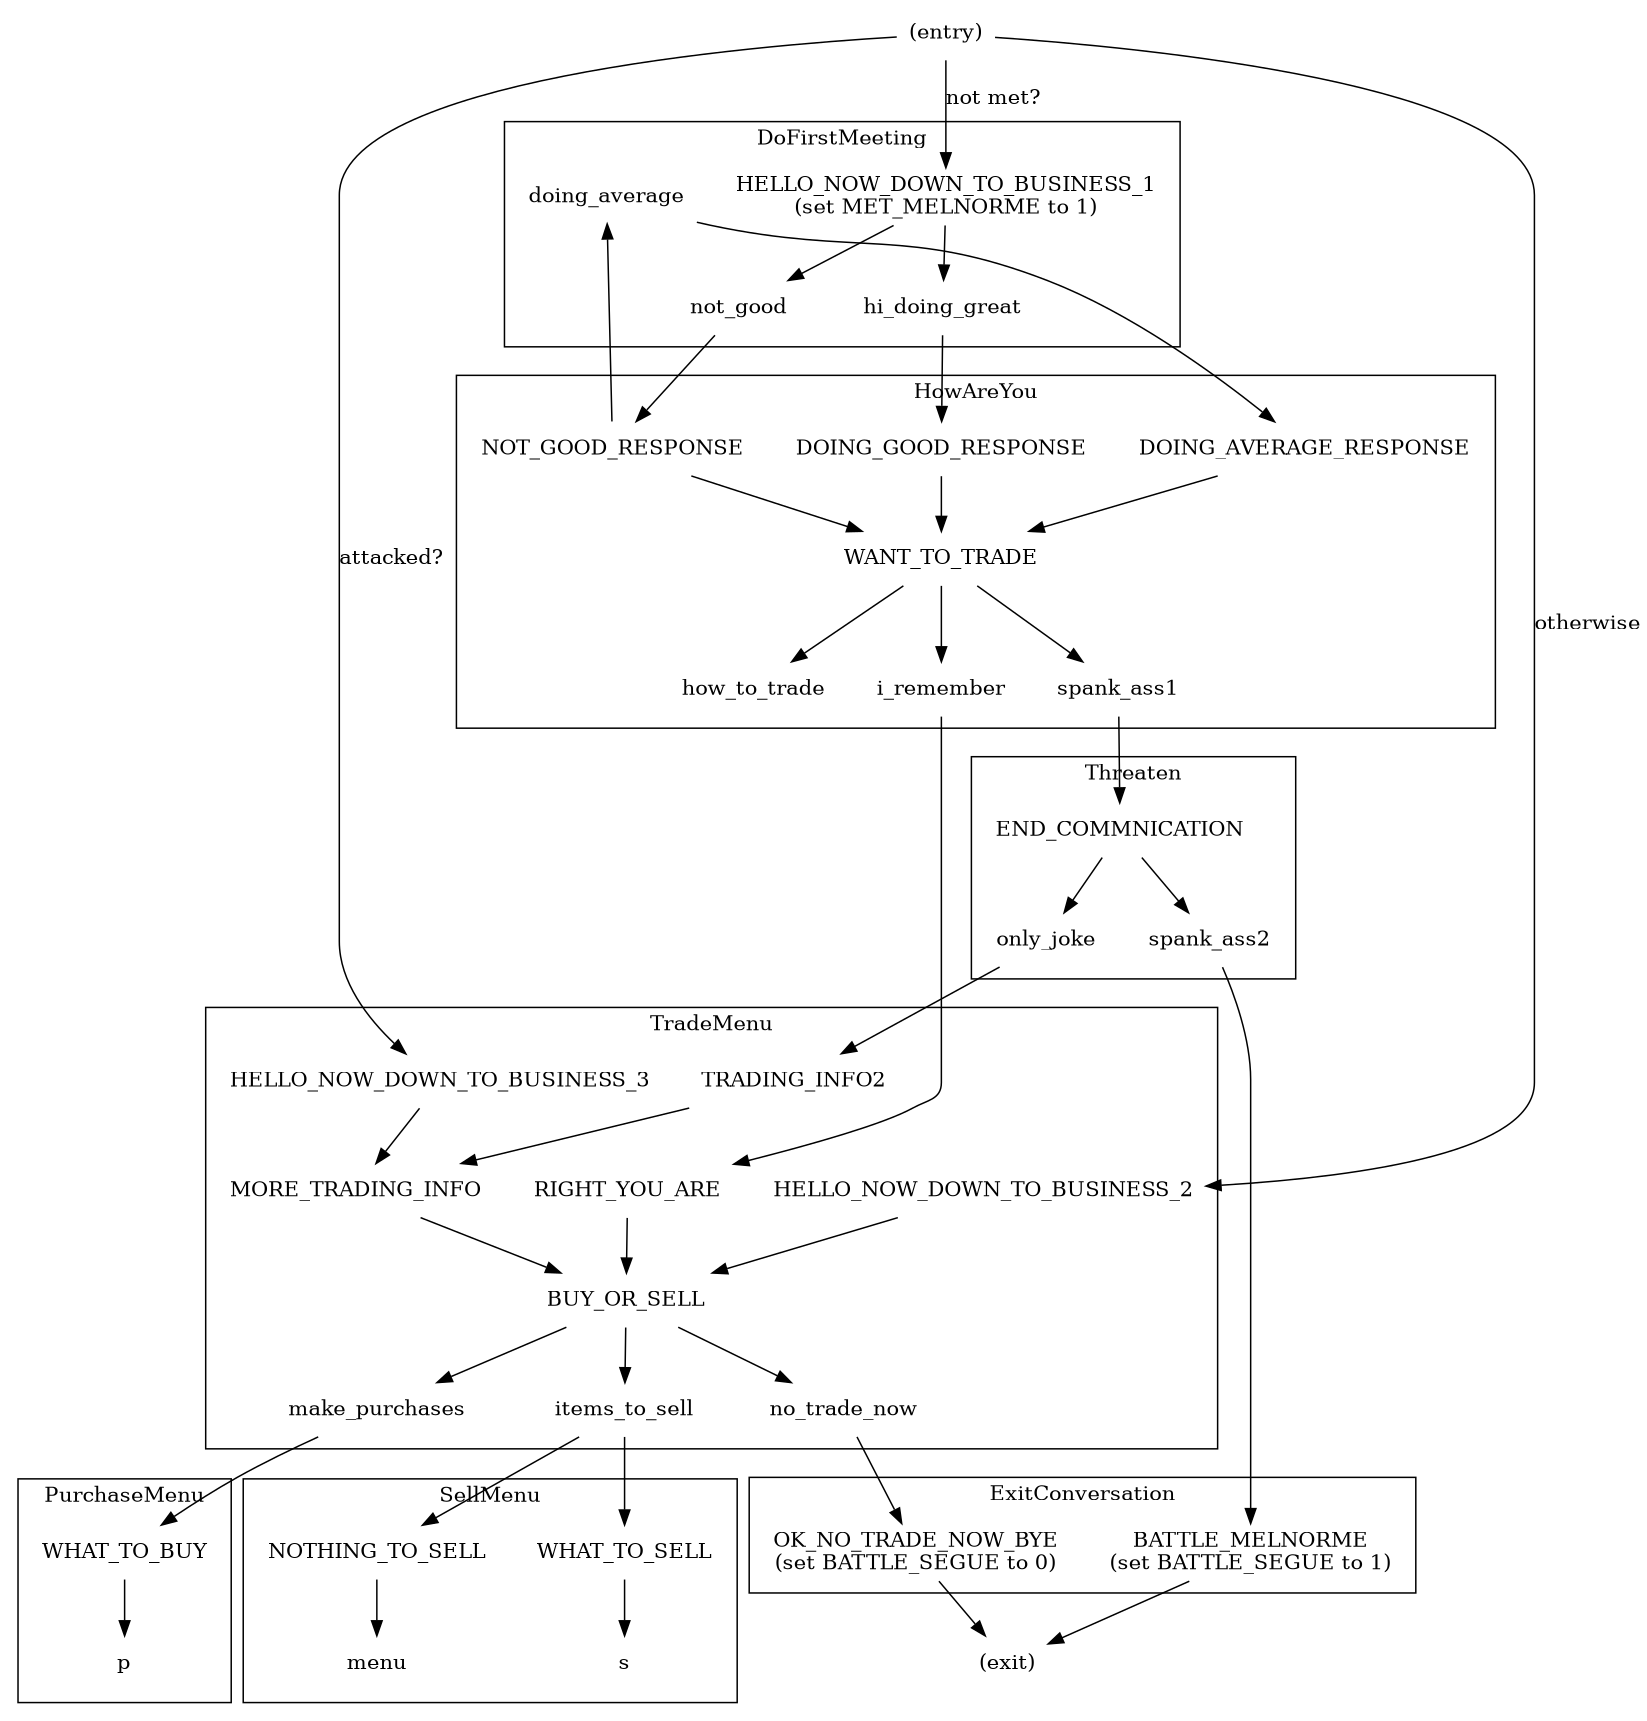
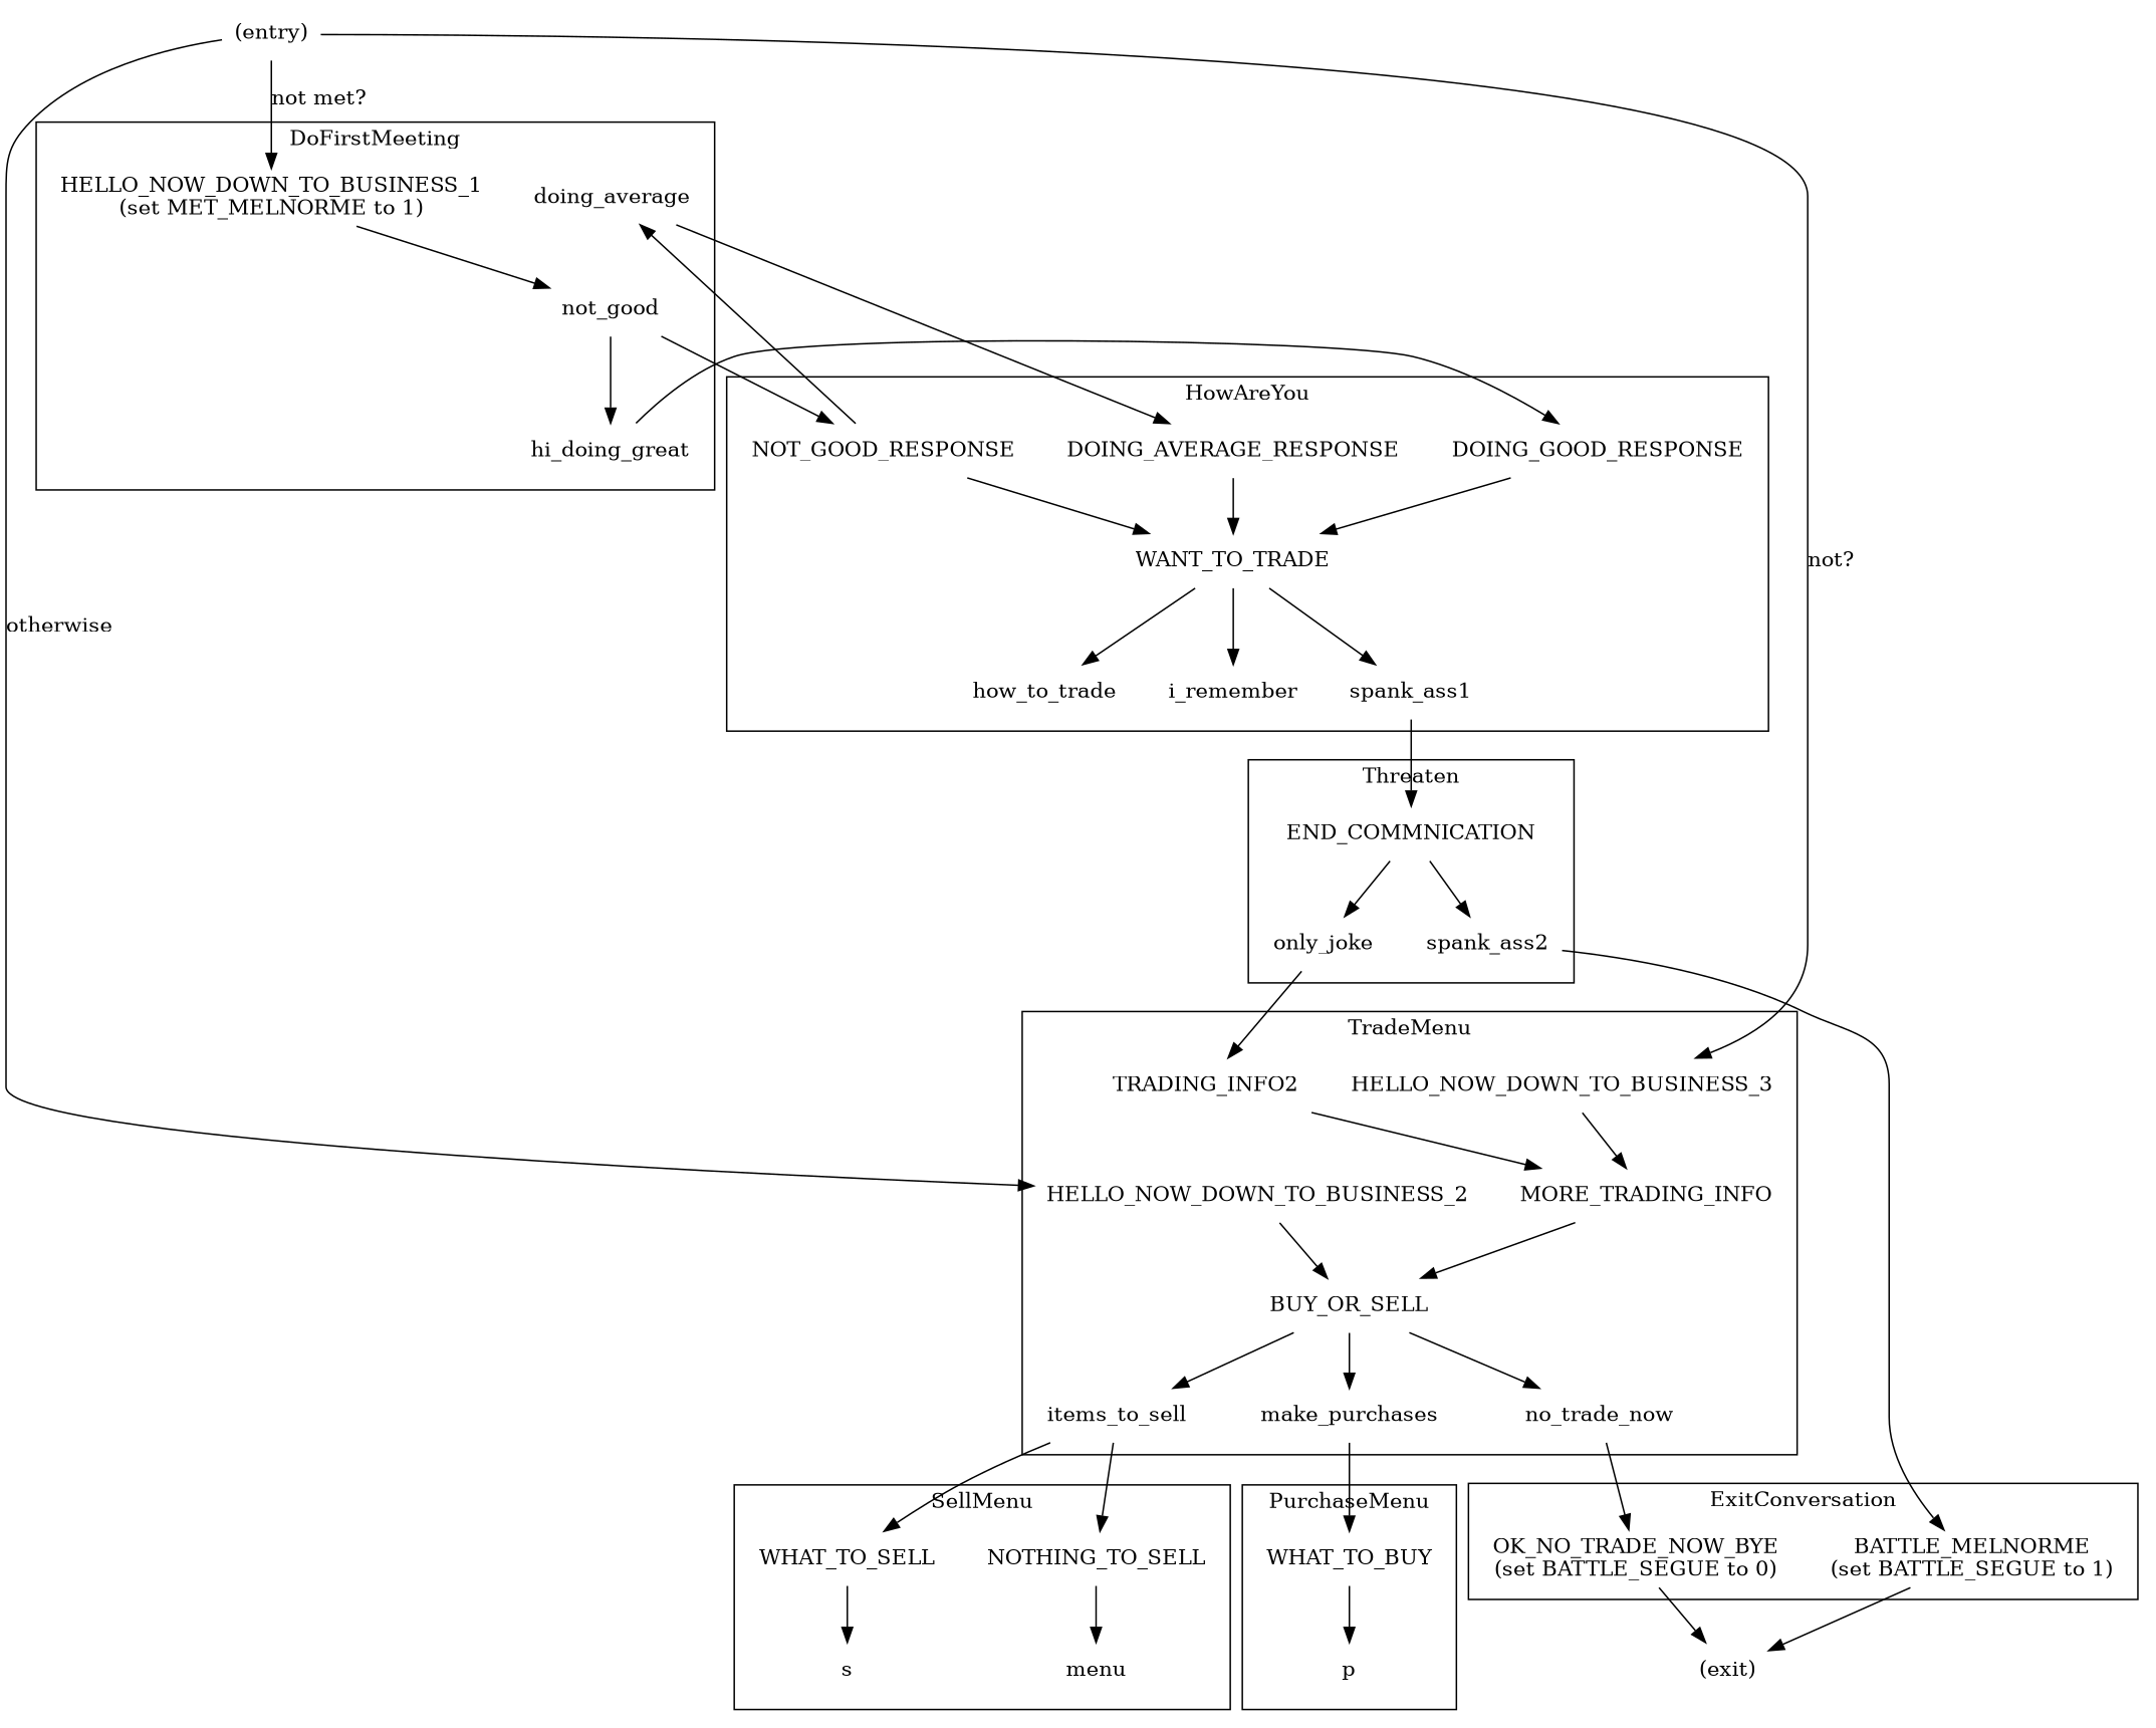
  digraph {
    node [shape=none]
    n1 [label="HELLO_NOW_DOWN_TO_BUSINESS_1\n(set MET_MELNORME to 1)"]
    hi_doing_great
    doing_average
    not_good
    DOING_GOOD_RESPONSE
    DOING_AVERAGE_RESPONSE
    NOT_GOOD_RESPONSE
    WANT_TO_TRADE
    how_to_trade
    i_remember
    spank_ass1
    n12 [label="BATTLE_MELNORME\n(set BATTLE_SEGUE to 1)"]
    n13 [label="OK_NO_TRADE_NOW_BYE\n(set BATTLE_SEGUE to 0)"]
    END_COMMNICATION
    spank_ass2
    only_joke
-   RIGHT_YOU_ARE
    TRADING_INFO2
    MORE_TRADING_INFO
    HELLO_NOW_DOWN_TO_BUSINESS_2
    HELLO_NOW_DOWN_TO_BUSINESS_3
    BUY_OR_SELL
    make_purchases
    items_to_sell
    no_trade_now
    WHAT_TO_BUY
    p
    NOTHING_TO_SELL
    menu
    WHAT_TO_SELL
    s
    n32 [label="(exit)"]
    n33 [label="(entry)"]
    subgraph cluster_1 {
      label=DoFirstMeeting
      n1
      hi_doing_great
      doing_average
      not_good
    }
    subgraph cluster_2 {
      label=HowAreYou
      DOING_GOOD_RESPONSE
      DOING_AVERAGE_RESPONSE
      NOT_GOOD_RESPONSE
      WANT_TO_TRADE
      how_to_trade
      i_remember
      spank_ass1
    }
    subgraph cluster_3 {
      label=ExitConversation
      n12
      n13
    }
    subgraph cluster_4 {
      label=Threaten
      END_COMMNICATION
      spank_ass2
      only_joke
    }
    subgraph cluster_5 {
      label=TradeMenu
-     RIGHT_YOU_ARE
      TRADING_INFO2
      MORE_TRADING_INFO
      HELLO_NOW_DOWN_TO_BUSINESS_2
      HELLO_NOW_DOWN_TO_BUSINESS_3
      BUY_OR_SELL
      make_purchases
      items_to_sell
      no_trade_now
    }
    subgraph cluster_6 {
      label=PurchaseMenu
      WHAT_TO_BUY
      p
    }
    subgraph cluster_7 {
      label=SellMenu
      NOTHING_TO_SELL
      menu
      WHAT_TO_SELL
      s
    }
-   n1 -> hi_doing_great
+   not_good -> hi_doing_great
    n1 -> not_good
    hi_doing_great -> DOING_GOOD_RESPONSE
    doing_average -> DOING_AVERAGE_RESPONSE
    not_good -> NOT_GOOD_RESPONSE
    DOING_GOOD_RESPONSE -> WANT_TO_TRADE
    DOING_AVERAGE_RESPONSE -> WANT_TO_TRADE
    NOT_GOOD_RESPONSE -> doing_average
    NOT_GOOD_RESPONSE -> WANT_TO_TRADE
    WANT_TO_TRADE -> how_to_trade
    WANT_TO_TRADE -> i_remember
    WANT_TO_TRADE -> spank_ass1
-   i_remember -> RIGHT_YOU_ARE
    spank_ass1 -> END_COMMNICATION
    n12 -> n32
    n13 -> n32
    END_COMMNICATION -> spank_ass2
    END_COMMNICATION -> only_joke
    spank_ass2 -> n12
    only_joke -> TRADING_INFO2
-   RIGHT_YOU_ARE -> BUY_OR_SELL
    TRADING_INFO2 -> MORE_TRADING_INFO
    MORE_TRADING_INFO -> BUY_OR_SELL
    HELLO_NOW_DOWN_TO_BUSINESS_2 -> BUY_OR_SELL
    HELLO_NOW_DOWN_TO_BUSINESS_3 -> MORE_TRADING_INFO
    BUY_OR_SELL -> make_purchases
    BUY_OR_SELL -> items_to_sell
    BUY_OR_SELL -> no_trade_now
    make_purchases -> WHAT_TO_BUY
    items_to_sell -> NOTHING_TO_SELL
    items_to_sell -> WHAT_TO_SELL
    no_trade_now -> n13
    WHAT_TO_BUY -> p
    NOTHING_TO_SELL -> menu
    WHAT_TO_SELL -> s
    n33 -> n1 [label="not met?"]
    n33 -> HELLO_NOW_DOWN_TO_BUSINESS_2 [label=otherwise]
-   n33 -> HELLO_NOW_DOWN_TO_BUSINESS_3 [label="attacked?"]
+   n33 -> HELLO_NOW_DOWN_TO_BUSINESS_3 [label="not?"]
  }
